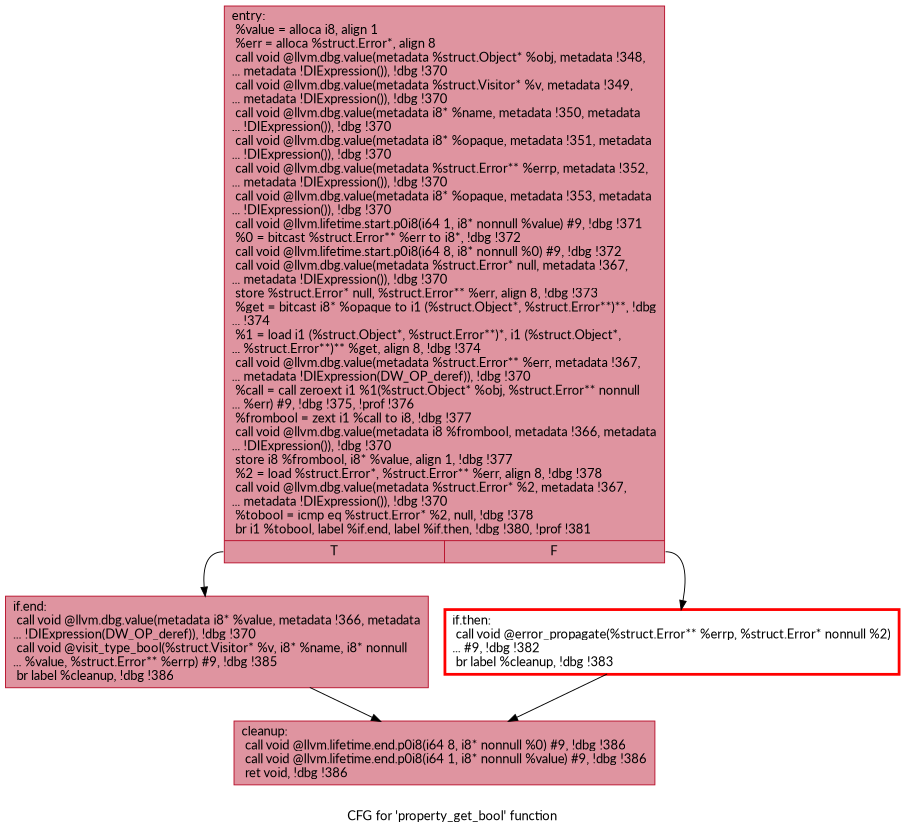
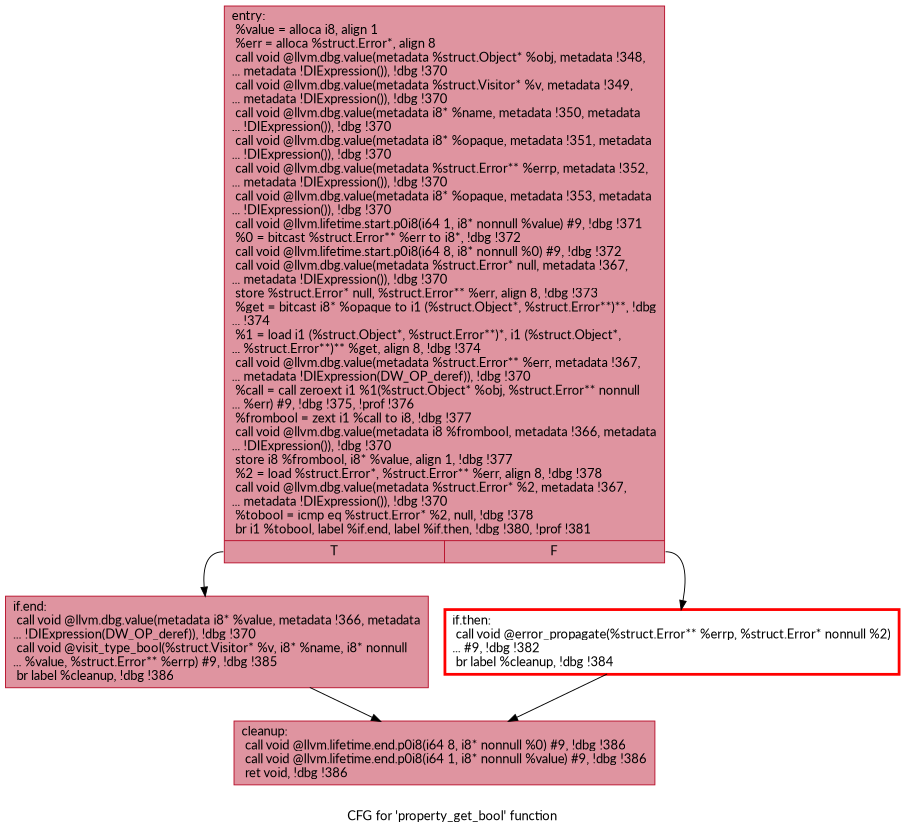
  digraph {
    label="CFG for 'property_get_bool' function"
    fontname=Lato
    node [color="#b70d28ff" fillcolor="#b70d2870" shape=record style=filled fontname=Lato]
    edge [fontname=Lato]
    n1 [label="{entry:\l  %value = alloca i8, align 1\l  %err = alloca %struct.Error*, align 8\l  call void @llvm.dbg.value(metadata %struct.Object* %obj, metadata !348,\l... metadata !DIExpression()), !dbg !370\l  call void @llvm.dbg.value(metadata %struct.Visitor* %v, metadata !349,\l... metadata !DIExpression()), !dbg !370\l  call void @llvm.dbg.value(metadata i8* %name, metadata !350, metadata\l... !DIExpression()), !dbg !370\l  call void @llvm.dbg.value(metadata i8* %opaque, metadata !351, metadata\l... !DIExpression()), !dbg !370\l  call void @llvm.dbg.value(metadata %struct.Error** %errp, metadata !352,\l... metadata !DIExpression()), !dbg !370\l  call void @llvm.dbg.value(metadata i8* %opaque, metadata !353, metadata\l... !DIExpression()), !dbg !370\l  call void @llvm.lifetime.start.p0i8(i64 1, i8* nonnull %value) #9, !dbg !371\l  %0 = bitcast %struct.Error** %err to i8*, !dbg !372\l  call void @llvm.lifetime.start.p0i8(i64 8, i8* nonnull %0) #9, !dbg !372\l  call void @llvm.dbg.value(metadata %struct.Error* null, metadata !367,\l... metadata !DIExpression()), !dbg !370\l  store %struct.Error* null, %struct.Error** %err, align 8, !dbg !373\l  %get = bitcast i8* %opaque to i1 (%struct.Object*, %struct.Error**)**, !dbg\l... !374\l  %1 = load i1 (%struct.Object*, %struct.Error**)*, i1 (%struct.Object*,\l... %struct.Error**)** %get, align 8, !dbg !374\l  call void @llvm.dbg.value(metadata %struct.Error** %err, metadata !367,\l... metadata !DIExpression(DW_OP_deref)), !dbg !370\l  %call = call zeroext i1 %1(%struct.Object* %obj, %struct.Error** nonnull\l... %err) #9, !dbg !375, !prof !376\l  %frombool = zext i1 %call to i8, !dbg !377\l  call void @llvm.dbg.value(metadata i8 %frombool, metadata !366, metadata\l... !DIExpression()), !dbg !370\l  store i8 %frombool, i8* %value, align 1, !dbg !377\l  %2 = load %struct.Error*, %struct.Error** %err, align 8, !dbg !378\l  call void @llvm.dbg.value(metadata %struct.Error* %2, metadata !367,\l... metadata !DIExpression()), !dbg !370\l  %tobool = icmp eq %struct.Error* %2, null, !dbg !378\l  br i1 %tobool, label %if.end, label %if.then, !dbg !380, !prof !381\l|{<s0>T|<s1>F}}"]
    n2 [label="{if.end:                                           \l  call void @llvm.dbg.value(metadata i8* %value, metadata !366, metadata\l... !DIExpression(DW_OP_deref)), !dbg !370\l  call void @visit_type_bool(%struct.Visitor* %v, i8* %name, i8* nonnull\l... %value, %struct.Error** %errp) #9, !dbg !385\l  br label %cleanup, !dbg !386\l}"]
-   n3 [color=red label="{if.then:                                          \l  call void @error_propagate(%struct.Error** %errp, %struct.Error* nonnull %2)\l... #9, !dbg !382\l  br label %cleanup, !dbg !383\l}" penwidth=3.0 fillcolor="" style=""]
+   n3 [color=red label="{if.then:                                          \l  call void @error_propagate(%struct.Error** %errp, %struct.Error* nonnull %2)\l... #9, !dbg !382\l  br label %cleanup, !dbg !384\l}" penwidth=3.0 fillcolor="" style=""]
    n4 [label="{cleanup:                                          \l  call void @llvm.lifetime.end.p0i8(i64 8, i8* nonnull %0) #9, !dbg !386\l  call void @llvm.lifetime.end.p0i8(i64 1, i8* nonnull %value) #9, !dbg !386\l  ret void, !dbg !386\l}"]
    n1 -> n2 [tailport=s0]
    n1 -> n3 [tailport=s1]
    n2 -> n4
    n3 -> n4
  }
